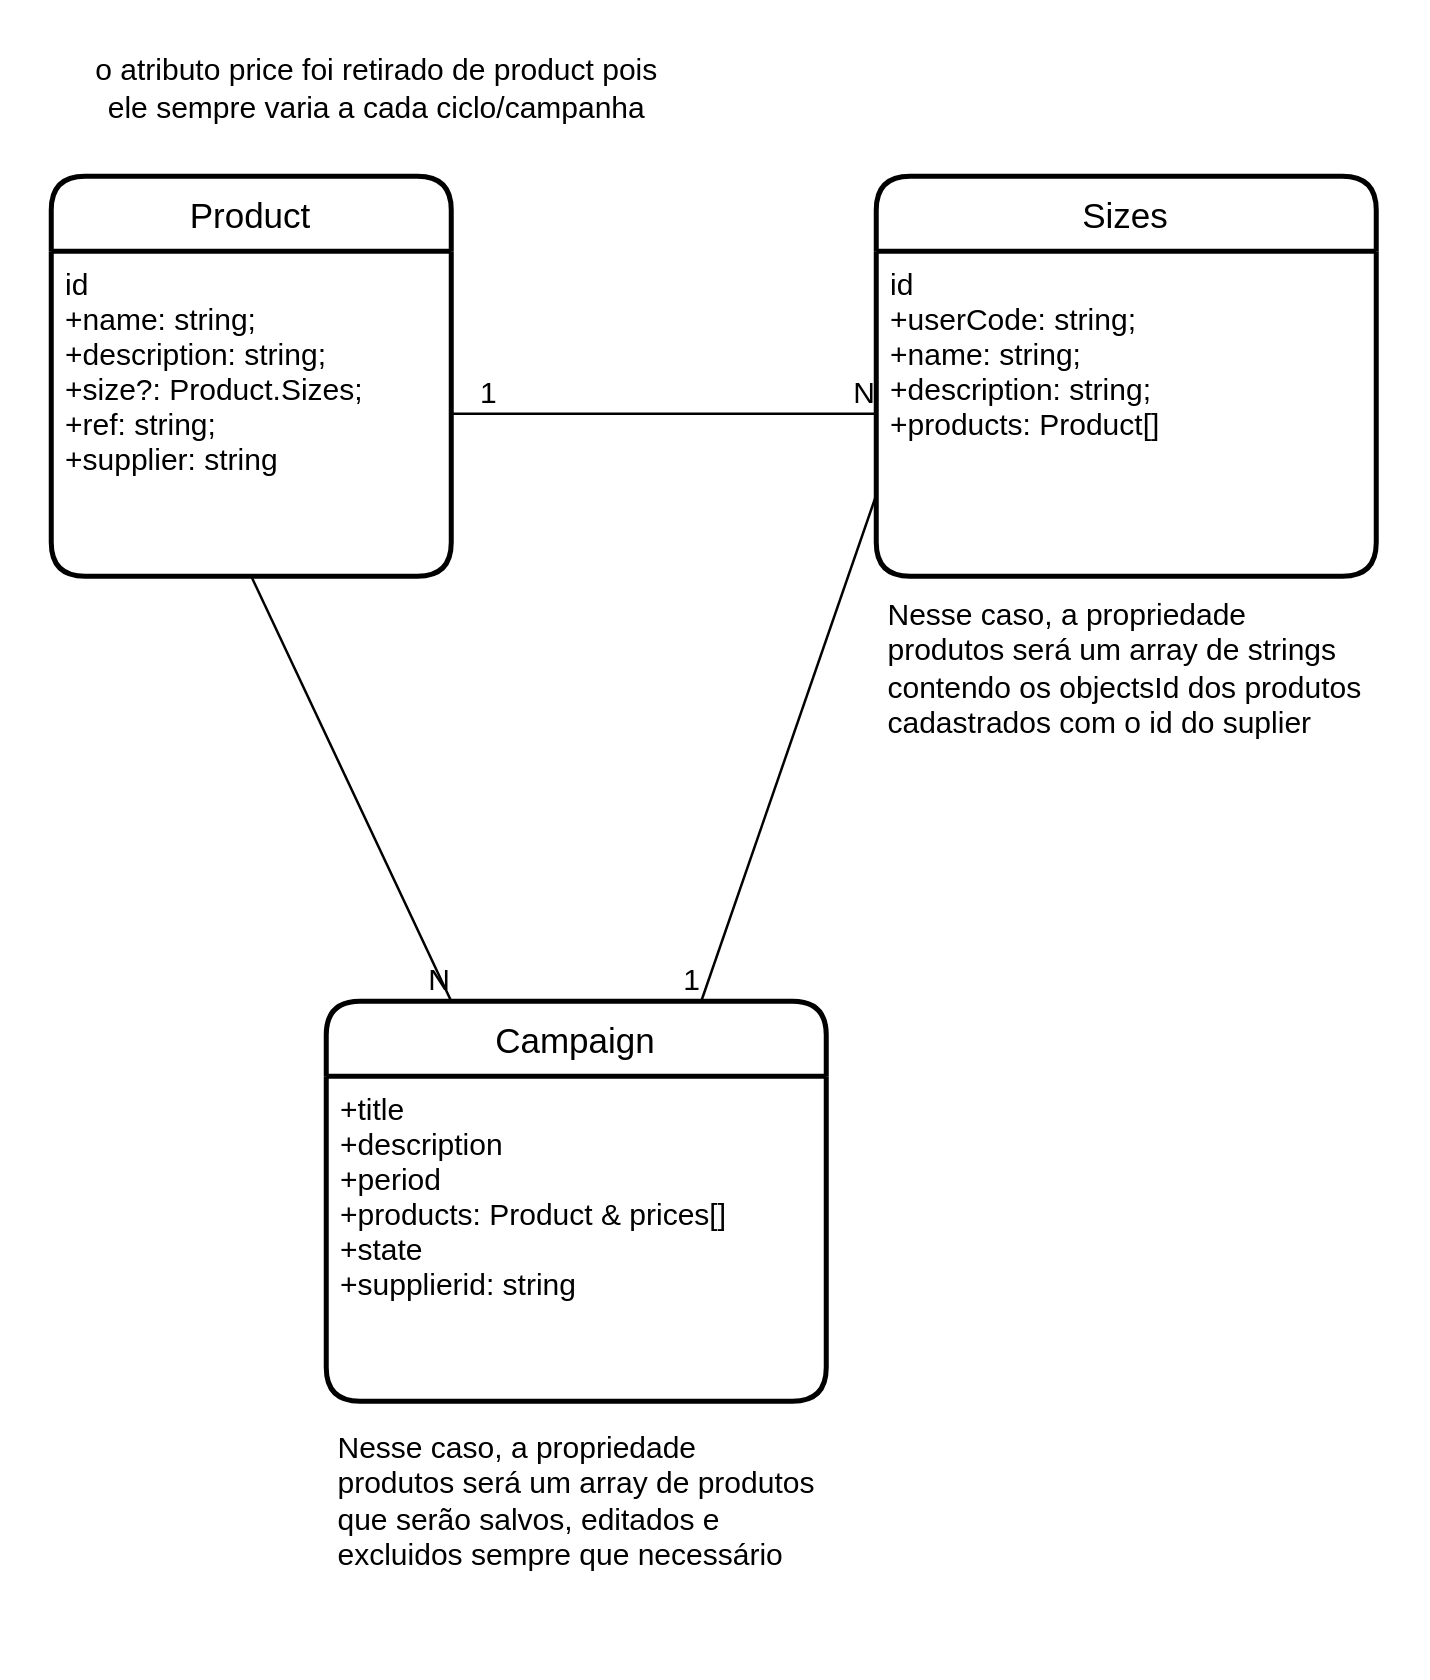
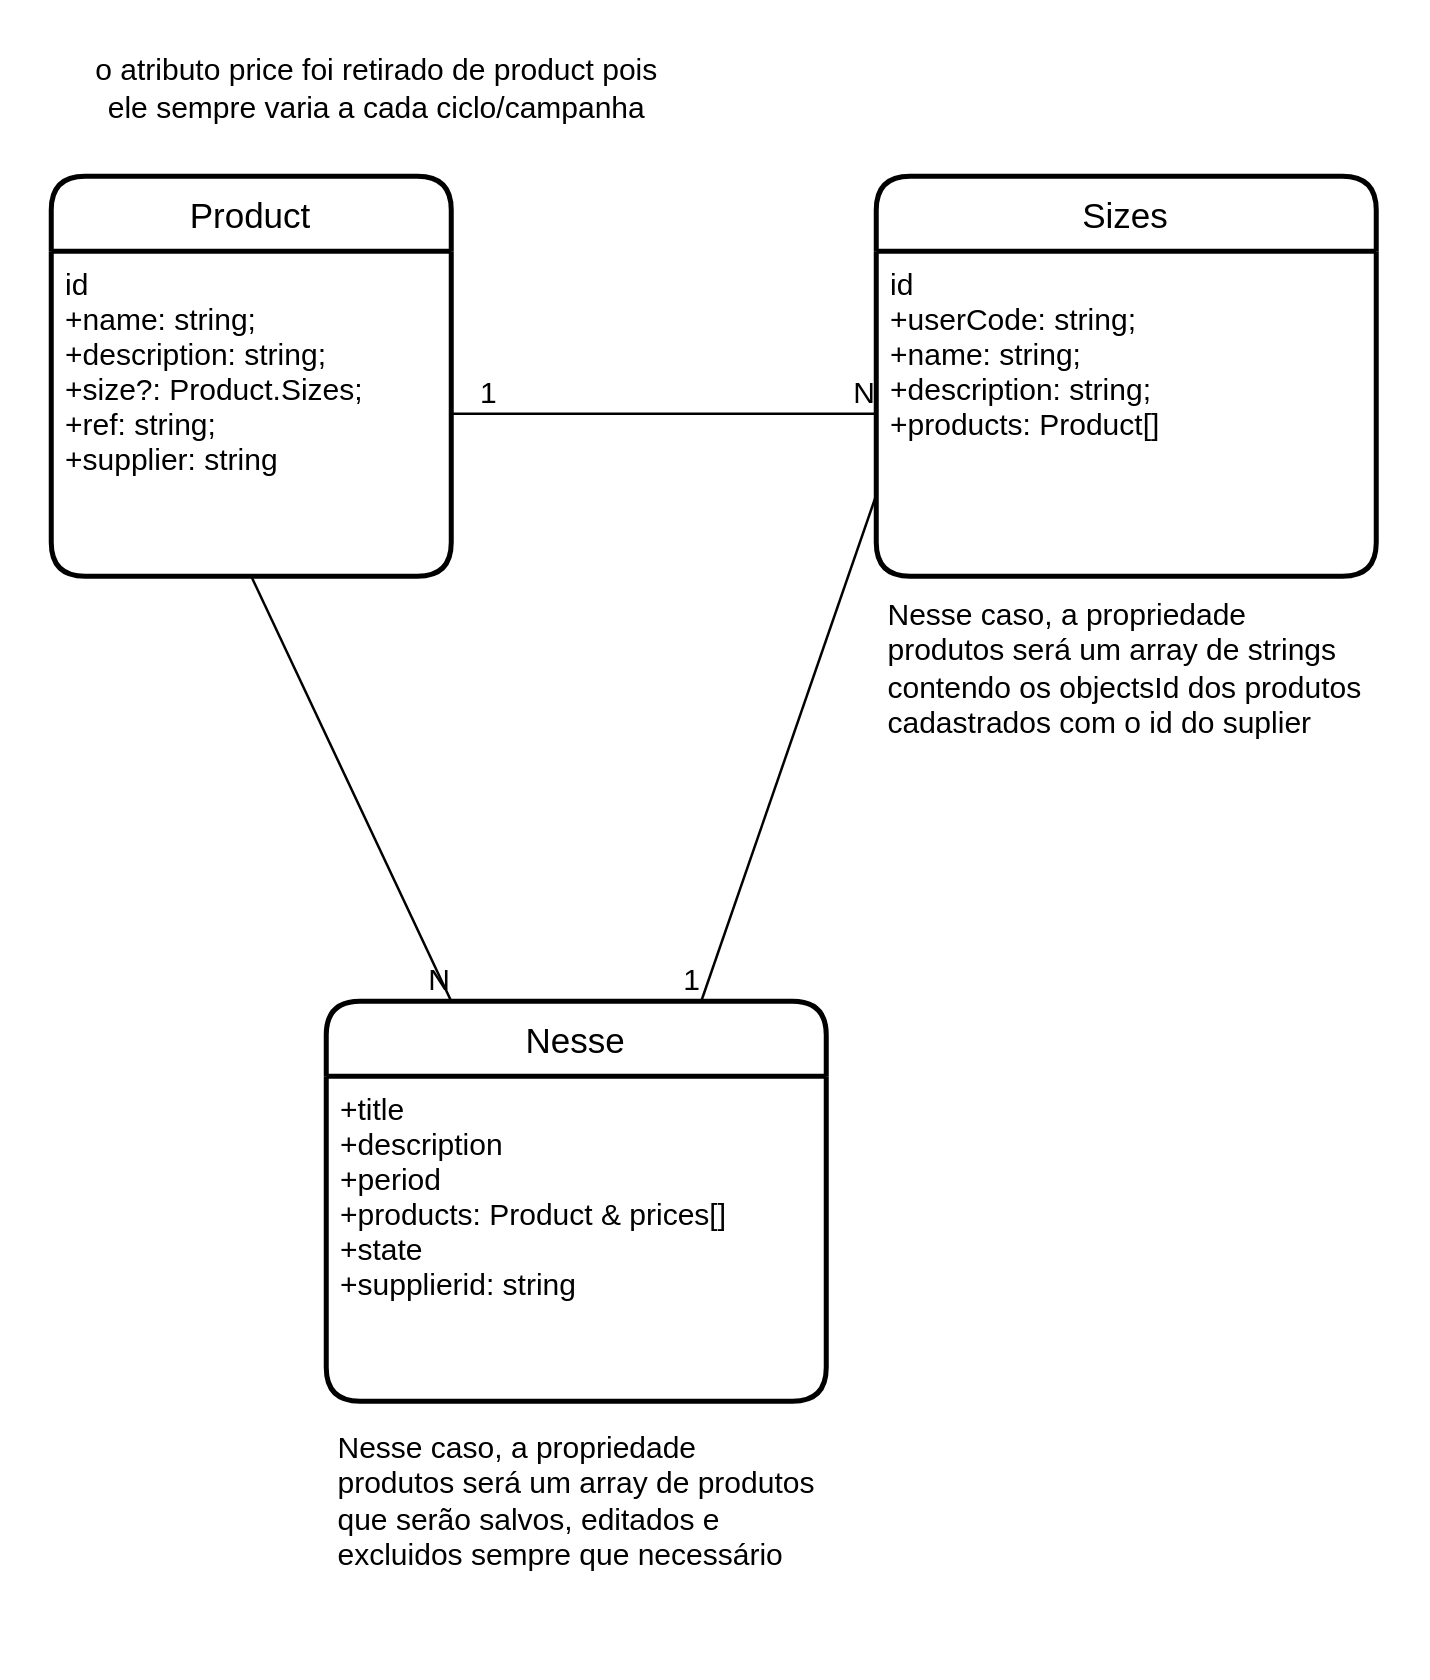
  <mxCell id="0" />
  <mxCell id="1" parent="0" />
  <mxCell id="2" value="Product" style="swimlane;childLayout=stackLayout;horizontal=1;startSize=30;horizontalStack=0;rounded=1;fontSize=14;fontStyle=0;strokeWidth=2;resizeParent=0;resizeLast=1;shadow=0;dashed=0;align=center;" parent="1" vertex="1"><mxGeometry x="20" y="70" width="160" height="160" as="geometry" /></mxCell>
  <mxCell id="3" value="id&#10;+name: string;&#10;+description: string;&#10;+size?: Product.Sizes;&#10;+ref: string;&#10;+supplier: string" style="align=left;strokeColor=none;fillColor=none;spacingLeft=4;fontSize=12;verticalAlign=top;resizable=0;rotatable=0;part=1;" parent="2" vertex="1"><mxGeometry y="30" width="160" height="130" as="geometry" /></mxCell>
  <mxCell id="4" value="Sizes" style="swimlane;childLayout=stackLayout;horizontal=1;startSize=30;horizontalStack=0;rounded=1;fontSize=14;fontStyle=0;strokeWidth=2;resizeParent=0;resizeLast=1;shadow=0;dashed=0;align=center;" parent="1" vertex="1"><mxGeometry x="350" y="70" width="200" height="160" as="geometry" /></mxCell>
  <mxCell id="5" value="id&#10;+userCode: string;&#10;+name: string;&#10;+description: string;&#10;+products: Product[]" style="align=left;strokeColor=none;fillColor=none;spacingLeft=4;fontSize=12;verticalAlign=top;resizable=0;rotatable=0;part=1;" parent="4" vertex="1"><mxGeometry y="30" width="200" height="130" as="geometry" /></mxCell>
  <mxCell id="6" value="&lt;p&gt;&lt;span style=&quot;font-size: 12px ; font-weight: normal&quot;&gt;Nesse caso, a propriedade produtos será um array de strings contendo os objectsId dos produtos cadastrados com o id do suplier&lt;/span&gt;&lt;/p&gt;" style="text;html=1;strokeColor=none;fillColor=none;spacing=5;spacingTop=-20;whiteSpace=wrap;overflow=hidden;rounded=0;" parent="1" vertex="1"><mxGeometry x="350" y="237" width="200" height="80" as="geometry" /></mxCell>
- <mxCell id="7" value="Campaign" style="swimlane;childLayout=stackLayout;horizontal=1;startSize=30;horizontalStack=0;rounded=1;fontSize=14;fontStyle=0;strokeWidth=2;resizeParent=0;resizeLast=1;shadow=0;dashed=0;align=center;" parent="1" vertex="1"><mxGeometry x="130" y="400" width="200" height="160" as="geometry" /></mxCell>
+ <mxCell id="7" value="Nesse" style="swimlane;childLayout=stackLayout;horizontal=1;startSize=30;horizontalStack=0;rounded=1;fontSize=14;fontStyle=0;strokeWidth=2;resizeParent=0;resizeLast=1;shadow=0;dashed=0;align=center;" parent="1" vertex="1"><mxGeometry x="130" y="400" width="200" height="160" as="geometry" /></mxCell>
  <mxCell id="8" value="+title&#10;+description&#10;+period&#10;+products: Product &amp; prices[]&#10;+state&#10;+supplierid: string&#10;" style="align=left;strokeColor=none;fillColor=none;spacingLeft=4;fontSize=12;verticalAlign=top;resizable=0;rotatable=0;part=1;" parent="7" vertex="1"><mxGeometry y="30" width="200" height="130" as="geometry" /></mxCell>
  <mxCell id="9" value="&lt;p&gt;&lt;span style=&quot;font-size: 12px ; font-weight: normal&quot;&gt;Nesse caso, a propriedade produtos será um array de produtos que serão salvos, editados e excluidos sempre que necessário&lt;/span&gt;&lt;/p&gt;" style="text;html=1;strokeColor=none;fillColor=none;spacing=5;spacingTop=-20;whiteSpace=wrap;overflow=hidden;rounded=0;" parent="1" vertex="1"><mxGeometry x="130" y="570" width="200" height="80" as="geometry" /></mxCell>
  <mxCell id="10" value="" style="endArrow=none;html=1;rounded=0;endSize=0;targetPerimeterSpacing=0;exitX=0.5;exitY=1;exitDx=0;exitDy=0;entryX=0.25;entryY=0;entryDx=0;entryDy=0;" parent="1" source="3" target="7" edge="1"><mxGeometry relative="1" as="geometry"><mxPoint x="250" y="380" as="sourcePoint" /><mxPoint x="410" y="380" as="targetPoint" /></mxGeometry></mxCell>
  <mxCell id="11" value="N" style="resizable=0;html=1;align=right;verticalAlign=bottom;" parent="10" connectable="0" vertex="1"><mxGeometry x="1" relative="1" as="geometry" /></mxCell>
  <mxCell id="12" value="" style="endArrow=none;html=1;rounded=0;endSize=0;targetPerimeterSpacing=0;exitX=0;exitY=0.75;exitDx=0;exitDy=0;entryX=0.75;entryY=0;entryDx=0;entryDy=0;" parent="1" source="5" target="7" edge="1"><mxGeometry relative="1" as="geometry"><mxPoint x="250" y="380" as="sourcePoint" /><mxPoint x="260" y="270" as="targetPoint" /></mxGeometry></mxCell>
  <mxCell id="13" value="1" style="resizable=0;html=1;align=right;verticalAlign=bottom;" parent="12" connectable="0" vertex="1"><mxGeometry x="1" relative="1" as="geometry" /></mxCell>
  <mxCell id="14" value="" style="endArrow=none;html=1;rounded=0;exitX=1;exitY=0.5;exitDx=0;exitDy=0;entryX=0;entryY=0.5;entryDx=0;entryDy=0;" parent="1" source="3" target="5" edge="1"><mxGeometry relative="1" as="geometry"><mxPoint x="160" y="170" as="sourcePoint" /><mxPoint x="310" y="170" as="targetPoint" /></mxGeometry></mxCell>
  <mxCell id="15" value="1" style="resizable=0;align=left;verticalAlign=bottom;html=1;fontColor=default;" parent="14" connectable="0" vertex="1"><mxGeometry x="-1" relative="1" as="geometry"><mxPoint x="10" as="offset" /></mxGeometry></mxCell>
  <mxCell id="16" value="N" style="resizable=0;html=1;align=right;verticalAlign=bottom;" parent="14" connectable="0" vertex="1"><mxGeometry x="1" relative="1" as="geometry" /></mxCell>
  <mxCell id="17" value="o atributo price foi retirado de product pois&lt;br&gt;ele sempre varia a cada ciclo/campanha" style="text;html=1;resizable=0;autosize=1;align=center;verticalAlign=middle;points=[];fillColor=none;strokeColor=none;rounded=0;" vertex="1" parent="1"><mxGeometry x="30" y="20" width="240" height="30" as="geometry" /></mxCell>
